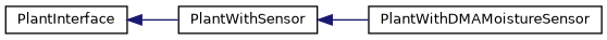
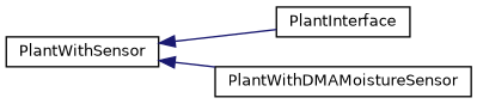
  digraph {
    rankdir=LR
    node [color=black fillcolor=white fontname=Helvetica fontsize=10 shape=record style=filled]
    edge [color=midnightblue dir=back fontname=Helvetica fontsize=10 labelfontname=Helvetica labelfontsize=10 style=solid]
    n1 [height=0.2 label=PlantInterface width=0.4]
    n2 [height=0.2 label=PlantWithSensor width=0.4]
    n3 [height=0.2 label=PlantWithDMAMoistureSensor width=0.4]
-   n1 -> n2
+   n2 -> n1
    n2 -> n3
  }
